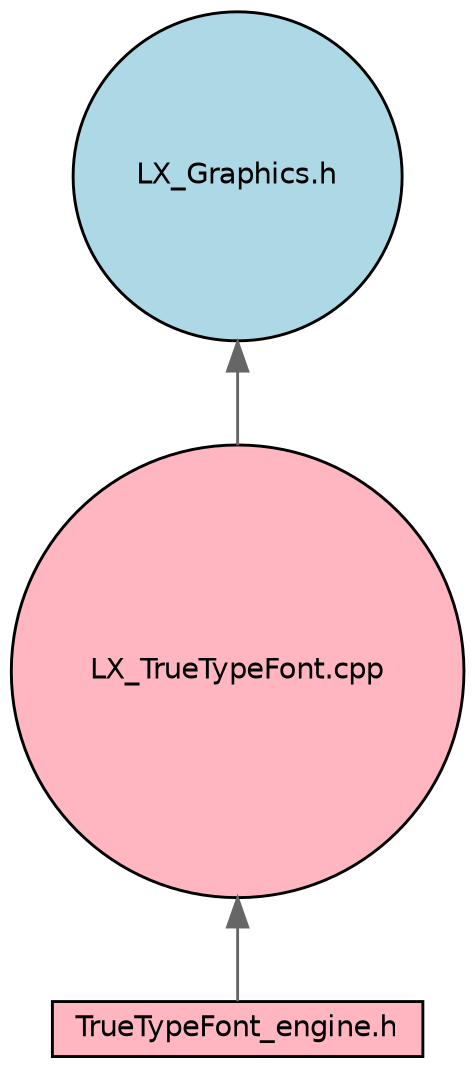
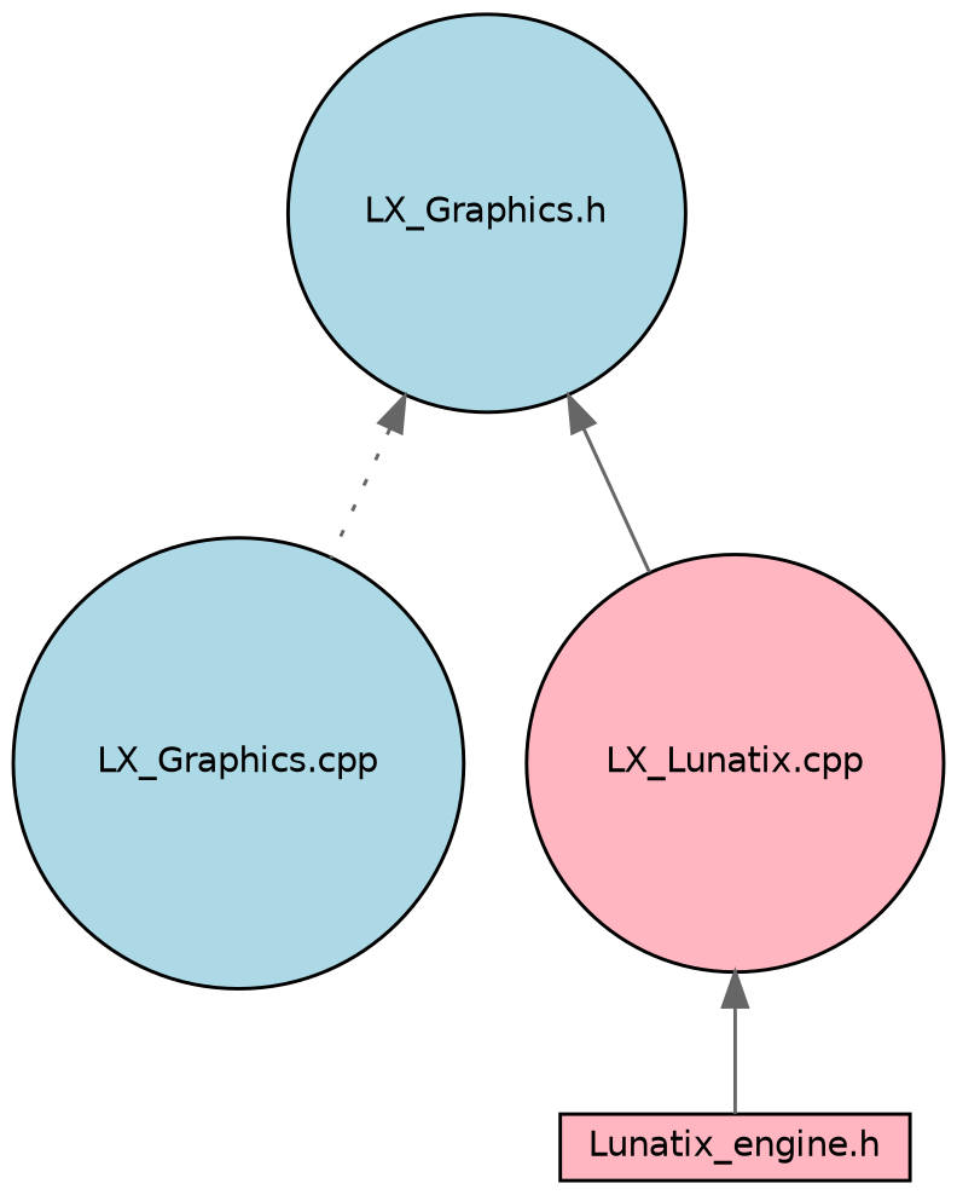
  digraph {
    node [color=black fillcolor=lightblue fontname=Helvetica fontsize=10 shape=circle style=filled]
    edge [color=gray40 dir=back fontname=Helvetica fontsize=10 labelfontname=Helvetica labelfontsize=10 style=solid]
    n1 [fontcolor=black height=0.2 label="LX_Graphics.h" width=0.4]
-   n3 [fillcolor=lightpink height=0.2 label="LX_TrueTypeFont.cpp" width=0.4]
-   n4 [fillcolor=lightpink height=0.2 label="TrueTypeFont_engine.h" shape=box width=0.4]
+   n2 [height=0.2 label="LX_Graphics.cpp" width=0.4]
+   n3 [fillcolor=lightpink height=0.2 label="LX_Lunatix.cpp" width=0.4]
+   n4 [fillcolor=lightpink height=0.2 label="Lunatix_engine.h" shape=box width=0.4]
+   n1 -> n2 [style=dotted]
    n1 -> n3
    n3 -> n4
  }
